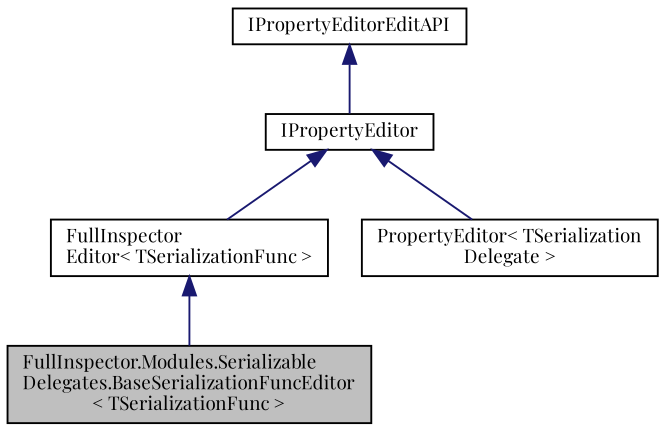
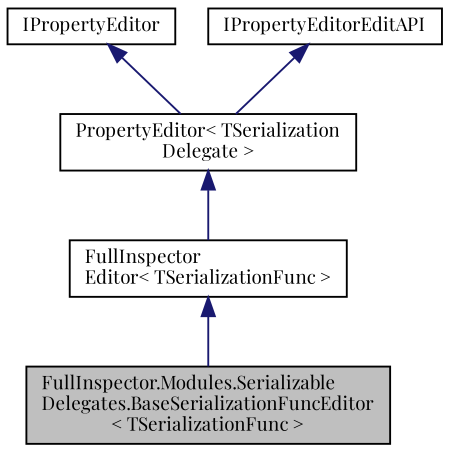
  digraph {
    fontname="Playfair Display"
    node [color=black fillcolor=white fontname="Playfair Display" fontsize=10 shape=record style=filled]
    edge [color=midnightblue dir=back fontname="Playfair Display" fontsize=10 labelfontname=Helvetica labelfontsize=10 style=solid]
    n1 [fillcolor=grey75 fontcolor=black height=0.2 label="FullInspector.Modules.Serializable\lDelegates.BaseSerializationFuncEditor\l\< TSerializationFunc \>" width=0.4]
    n2 [height=0.2 label="FullInspector\lEditor\< TSerializationFunc \>" width=0.4]
    n3 [height=0.2 label="PropertyEditor\< TSerialization\lDelegate \>" width=0.4]
    n4 [height=0.2 label=IPropertyEditor width=0.4]
    n5 [height=0.2 label=IPropertyEditorEditAPI width=0.4]
    n2 -> n1
-   n4 -> n2
+   n3 -> n2
    n4 -> n3
-   n5 -> n4
+   n5 -> n3
  }
